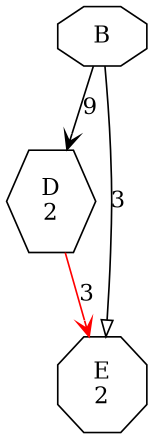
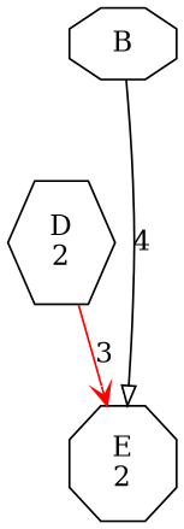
  digraph {
    node [shape=octagon]
    edge [arrowhead=vee]
    n1 [label="D\n2" shape=hexagon]
    n2 [label="E\n2"]
    B
    n1 -> n2 [color=red label=3]
-   B -> n1 [label=9]
-   B -> n2 [arrowhead=onormal label=3]
+   B -> n2 [arrowhead=onormal label=4]
  }
